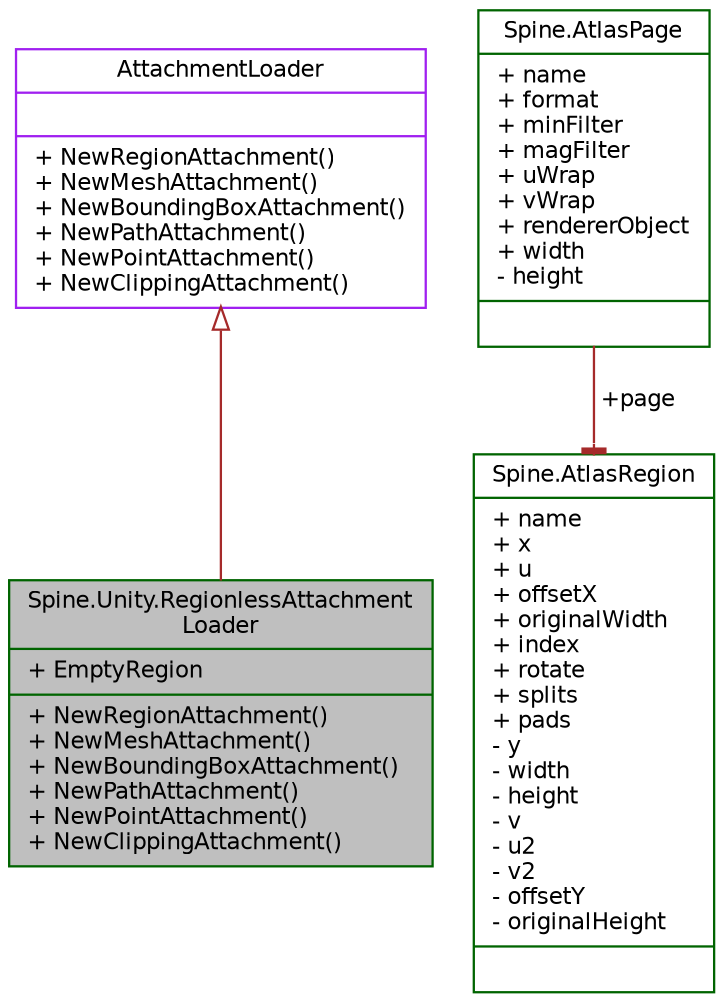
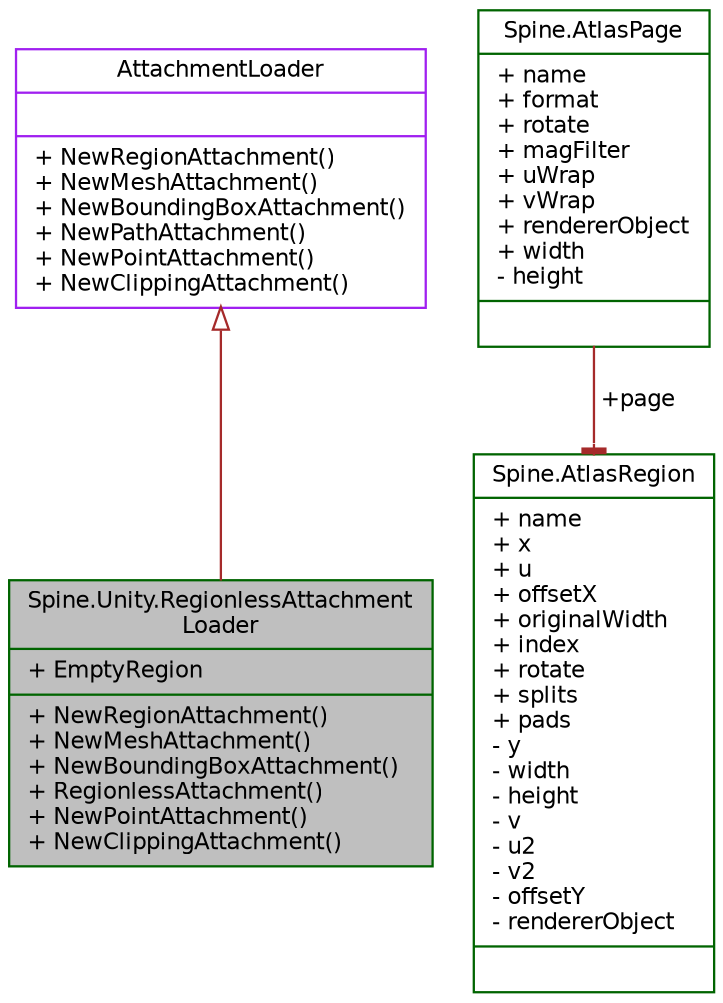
  digraph {
    node [color=darkgreen fillcolor=white fontname=Helvetica fontsize=10 shape=record style=filled]
    edge [color=brown fontname=Helvetica fontsize=10 labelfontname=Helvetica labelfontsize=10 style=solid]
-   n1 [fillcolor=grey75 fontcolor=black height=0.2 label="{Spine.Unity.RegionlessAttachment\lLoader\n|+ EmptyRegion\l|+ NewRegionAttachment()\l+ NewMeshAttachment()\l+ NewBoundingBoxAttachment()\l+ NewPathAttachment()\l+ NewPointAttachment()\l+ NewClippingAttachment()\l}" width=0.4]
+   n1 [fillcolor=grey75 fontcolor=black height=0.2 label="{Spine.Unity.RegionlessAttachment\lLoader\n|+ EmptyRegion\l|+ NewRegionAttachment()\l+ NewMeshAttachment()\l+ NewBoundingBoxAttachment()\l+ RegionlessAttachment()\l+ NewPointAttachment()\l+ NewClippingAttachment()\l}" width=0.4]
    n2 [color=purple height=0.2 label="{AttachmentLoader\n||+ NewRegionAttachment()\l+ NewMeshAttachment()\l+ NewBoundingBoxAttachment()\l+ NewPathAttachment()\l+ NewPointAttachment()\l+ NewClippingAttachment()\l}" width=0.4]
-   n3 [height=0.2 label="{Spine.AtlasRegion\n|+ name\l+ x\l+ u\l+ offsetX\l+ originalWidth\l+ index\l+ rotate\l+ splits\l+ pads\l- y\l- width\l- height\l- v\l- u2\l- v2\l- offsetY\l- originalHeight\l|}" width=0.4]
-   n4 [height=0.2 label="{Spine.AtlasPage\n|+ name\l+ format\l+ minFilter\l+ magFilter\l+ uWrap\l+ vWrap\l+ rendererObject\l+ width\l- height\l|}" width=0.4]
+   n3 [height=0.2 label="{Spine.AtlasRegion\n|+ name\l+ x\l+ u\l+ offsetX\l+ originalWidth\l+ index\l+ rotate\l+ splits\l+ pads\l- y\l- width\l- height\l- v\l- u2\l- v2\l- offsetY\l- rendererObject\l|}" width=0.4]
+   n4 [height=0.2 label="{Spine.AtlasPage\n|+ name\l+ format\l+ rotate\l+ magFilter\l+ uWrap\l+ vWrap\l+ rendererObject\l+ width\l- height\l|}" width=0.4]
    n2 -> n1 [arrowtail=onormal dir=back]
    n4 -> n3 [arrowhead=tee label=" +page"]
  }
